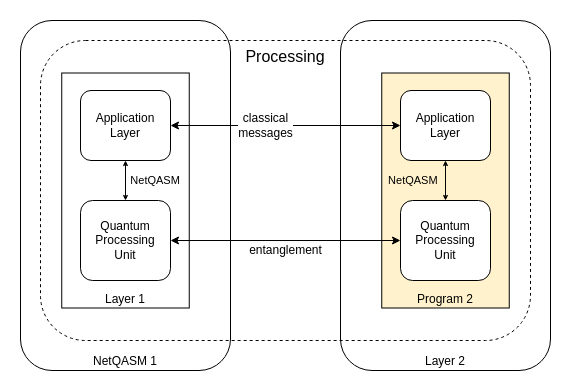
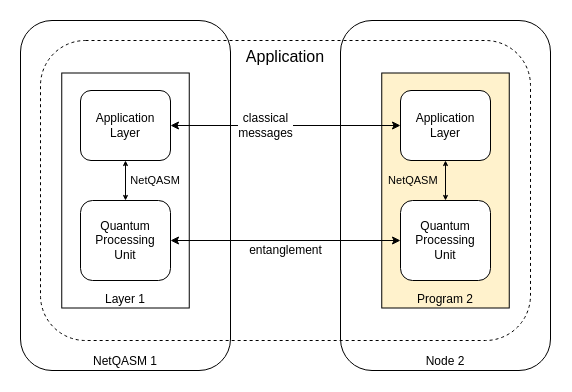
  <mxCell id="0" />
  <mxCell id="1" parent="0" />
- <mxCell id="2" value="Layer 2" style="rounded=1;whiteSpace=wrap;html=1;verticalAlign=bottom;" parent="1" vertex="1"><mxGeometry x="340" y="20" width="210" height="350" as="geometry" /></mxCell>
+ <mxCell id="2" value="Node 2" style="rounded=1;whiteSpace=wrap;html=1;verticalAlign=bottom;" parent="1" vertex="1"><mxGeometry x="340" y="20" width="210" height="350" as="geometry" /></mxCell>
  <mxCell id="3" value="NetQASM 1" style="rounded=1;whiteSpace=wrap;html=1;verticalAlign=bottom;" parent="1" vertex="1"><mxGeometry x="20" y="20" width="210" height="350" as="geometry" /></mxCell>
- <mxCell id="4" value="Processing" style="rounded=1;whiteSpace=wrap;html=1;fillColor=none;dashed=1;verticalAlign=top;fontSize=16;" parent="1" vertex="1"><mxGeometry x="40" y="40" width="490" height="300" as="geometry" /></mxCell>
+ <mxCell id="4" value="Application" style="rounded=1;whiteSpace=wrap;html=1;fillColor=none;dashed=1;verticalAlign=top;fontSize=16;" parent="1" vertex="1"><mxGeometry x="40" y="40" width="490" height="300" as="geometry" /></mxCell>
  <mxCell id="5" value="Program 2" style="rounded=0;whiteSpace=wrap;html=1;verticalAlign=bottom;fillColor=#fff2cc;" parent="1" vertex="1"><mxGeometry x="381.25" y="72.5" width="127.5" height="235" as="geometry" /></mxCell>
  <mxCell id="6" value="Layer 1" style="rounded=0;whiteSpace=wrap;html=1;verticalAlign=bottom;" parent="1" vertex="1"><mxGeometry x="61.25" y="72.5" width="127.5" height="235" as="geometry" /></mxCell>
  <mxCell id="7" value="&amp;nbsp; &amp;nbsp;NetQASM" style="edgeStyle=orthogonalEdgeStyle;rounded=0;orthogonalLoop=1;jettySize=auto;html=1;exitX=0.5;exitY=1;exitDx=0;exitDy=0;entryX=0.5;entryY=0;entryDx=0;entryDy=0;startArrow=classic;startFill=1;endSize=3;startSize=3;fontSize=11;labelBackgroundColor=none;" parent="1" source="8" target="9" edge="1"><mxGeometry y="25" relative="1" as="geometry"><mxPoint as="offset" /></mxGeometry></mxCell>
  <mxCell id="8" value="Application&lt;br&gt;Layer" style="rounded=1;whiteSpace=wrap;html=1;verticalAlign=middle;" parent="1" vertex="1"><mxGeometry x="80" y="90" width="90" height="70" as="geometry" /></mxCell>
  <mxCell id="9" value="Quantum&lt;br&gt;Processing&lt;br&gt;Unit" style="rounded=1;whiteSpace=wrap;html=1;verticalAlign=middle;" parent="1" vertex="1"><mxGeometry x="80" y="200" width="90" height="80" as="geometry" /></mxCell>
  <mxCell id="10" value="Application&lt;br&gt;Layer" style="rounded=1;whiteSpace=wrap;html=1;verticalAlign=middle;" parent="1" vertex="1"><mxGeometry x="400" y="90" width="90" height="70" as="geometry" /></mxCell>
  <mxCell id="11" value="Quantum&lt;br&gt;Processing&lt;br&gt;Unit" style="rounded=1;whiteSpace=wrap;html=1;verticalAlign=middle;" parent="1" vertex="1"><mxGeometry x="400" y="200" width="90" height="80" as="geometry" /></mxCell>
  <mxCell id="12" value="classical&lt;br style=&quot;font-size: 12px;&quot;&gt;messages" style="edgeStyle=orthogonalEdgeStyle;rounded=0;orthogonalLoop=1;jettySize=auto;html=1;exitX=1;exitY=0.5;exitDx=0;exitDy=0;startArrow=classic;startFill=1;fontSize=12;" parent="1" source="8" edge="1"><mxGeometry y="-20" relative="1" as="geometry"><mxPoint as="offset" /><mxPoint x="197.5" y="190" as="sourcePoint" /><mxPoint x="400" y="125" as="targetPoint" /></mxGeometry></mxCell>
  <mxCell id="13" value="entanglement" style="edgeStyle=orthogonalEdgeStyle;rounded=0;orthogonalLoop=1;jettySize=auto;html=1;exitX=1;exitY=0.5;exitDx=0;exitDy=0;entryX=0;entryY=0.5;entryDx=0;entryDy=0;startArrow=classic;startFill=1;fontSize=12;spacingLeft=-11;align=center;spacingTop=0;" parent="1" source="9" target="11" edge="1"><mxGeometry x="0.043" y="-10" relative="1" as="geometry"><mxPoint as="offset" /><mxPoint x="250" y="250" as="sourcePoint" /><mxPoint x="385" y="250" as="targetPoint" /></mxGeometry></mxCell>
  <mxCell id="14" value="NetQASM&amp;nbsp; &amp;nbsp; &amp;nbsp;" style="edgeStyle=orthogonalEdgeStyle;rounded=0;orthogonalLoop=1;jettySize=auto;html=1;exitX=0.5;exitY=1;exitDx=0;exitDy=0;startArrow=classic;startFill=1;endSize=3;startSize=3;fontSize=11;entryX=0.5;entryY=0;entryDx=0;entryDy=0;labelBackgroundColor=none;" parent="1" source="10" edge="1" target="11"><mxGeometry y="-25" relative="1" as="geometry"><mxPoint x="260" y="160" as="sourcePoint" /><mxPoint x="445" y="180" as="targetPoint" /><mxPoint as="offset" /></mxGeometry></mxCell>
